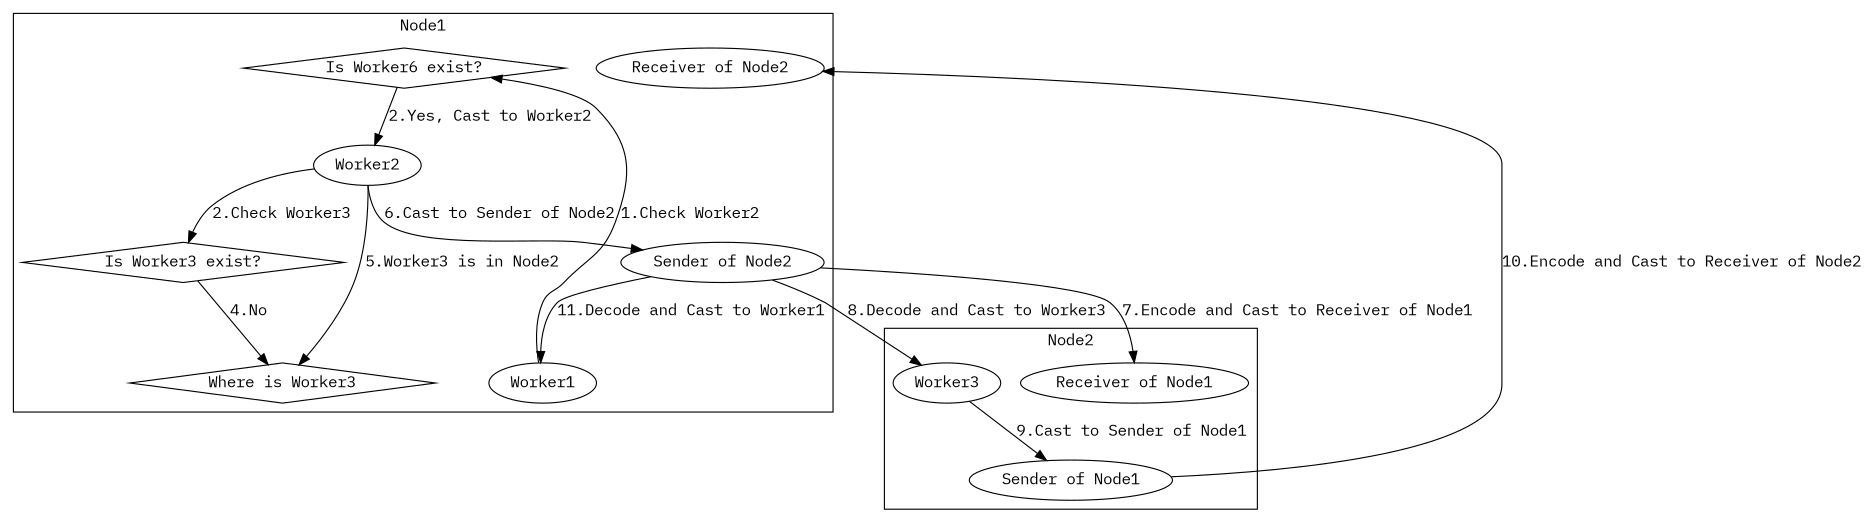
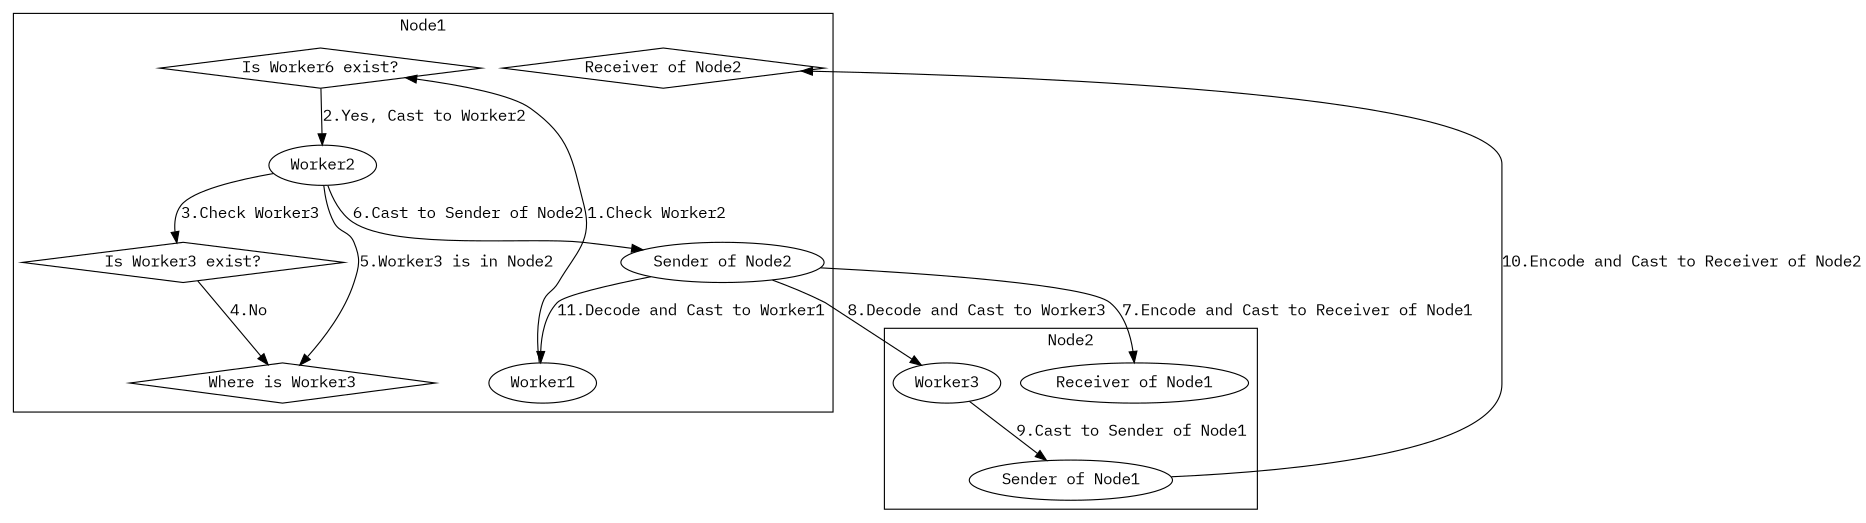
  digraph {
    fontname="IBM Plex Mono"
    node [fontname="IBM Plex Mono"]
    edge [fontname="IBM Plex Mono"]
    n1 [label="Is Worker6 exist?" shape=diamond]
    n2 [label="Is Worker3 exist?" shape=diamond]
    n3 [label="Where is Worker3" shape=diamond]
    n4 [label=Worker1]
    n5 [label=Worker2]
    n6 [label="Sender of Node2"]
-   n7 [label="Receiver of Node2"]
+   n7 [label="Receiver of Node2" shape=diamond]
    n8 [label=Worker3]
    n9 [label="Sender of Node1"]
    n10 [label="Receiver of Node1"]
    subgraph cluster_1 {
      label=Node1
      n1
      n2
      n3
      n4
      n5
      n6
      n7
    }
    subgraph cluster_2 {
      label=Node2
      n8
      n9
      n10
    }
    n1 -> n5 [label="2.Yes, Cast to Worker2"]
    n2 -> n3 [label="4.No"]
    n4 -> n1 [label="1.Check Worker2"]
-   n5 -> n2 [label="2.Check Worker3"]
+   n5 -> n2 [label="3.Check Worker3"]
    n5 -> n3 [label="5.Worker3 is in Node2"]
    n5 -> n6 [label="6.Cast to Sender of Node2"]
    n6 -> n4 [label="11.Decode and Cast to Worker1"]
    n6 -> n8 [label="8.Decode and Cast to Worker3"]
    n6 -> n10 [label="7.Encode and Cast to Receiver of Node1"]
    n8 -> n9 [label="9.Cast to Sender of Node1"]
    n9 -> n7 [label="10.Encode and Cast to Receiver of Node2"]
  }
